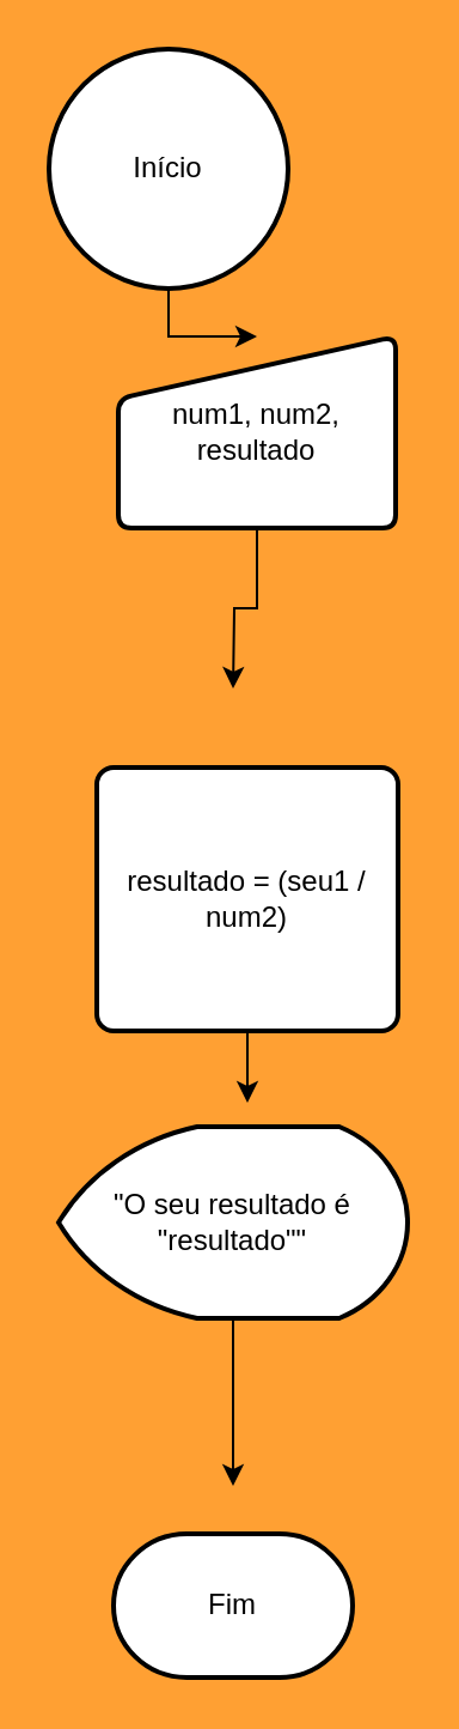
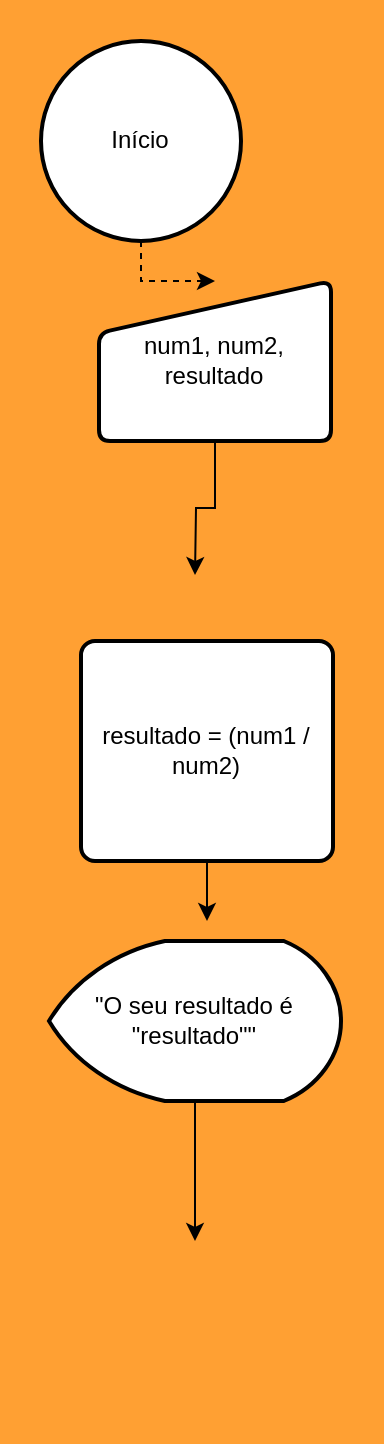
  <mxCell id="0" />
  <mxCell id="1" parent="0" />
- <mxCell id="2" style="edgeStyle=orthogonalEdgeStyle;rounded=0;orthogonalLoop=1;jettySize=auto;html=1;exitX=0.5;exitY=1;exitDx=0;exitDy=0;exitPerimeter=0;entryX=0.5;entryY=0;entryDx=0;entryDy=0;" edge="1" parent="1" source="3" target="5"><mxGeometry relative="1" as="geometry" /></mxCell>
+ <mxCell id="2" style="edgeStyle=orthogonalEdgeStyle;rounded=0;orthogonalLoop=1;jettySize=auto;html=1;exitX=0.5;exitY=1;exitDx=0;exitDy=0;exitPerimeter=0;entryX=0.5;entryY=0;entryDx=0;entryDy=0;dashed=1;" edge="1" parent="1" source="3" target="5"><mxGeometry relative="1" as="geometry" /></mxCell>
  <mxCell id="3" value="Início" style="strokeWidth=2;html=1;shape=mxgraph.flowchart.start_2;whiteSpace=wrap;" vertex="1" parent="1"><mxGeometry x="20" y="20" width="100" height="100" as="geometry" /></mxCell>
  <mxCell id="4" style="edgeStyle=orthogonalEdgeStyle;rounded=0;orthogonalLoop=1;jettySize=auto;html=1;exitX=0.5;exitY=1;exitDx=0;exitDy=0;" edge="1" parent="1" source="5"><mxGeometry relative="1" as="geometry"><mxPoint x="97" y="287" as="targetPoint" /></mxGeometry></mxCell>
  <mxCell id="5" value="num1, num2, resultado" style="html=1;strokeWidth=2;shape=manualInput;whiteSpace=wrap;rounded=1;size=26;arcSize=11;" vertex="1" parent="1"><mxGeometry x="49" y="140" width="116" height="80" as="geometry" /></mxCell>
  <mxCell id="6" style="edgeStyle=orthogonalEdgeStyle;rounded=0;orthogonalLoop=1;jettySize=auto;html=1;exitX=0.5;exitY=1;exitDx=0;exitDy=0;" edge="1" parent="1" source="7"><mxGeometry relative="1" as="geometry"><mxPoint x="103" y="460" as="targetPoint" /></mxGeometry></mxCell>
- <mxCell id="7" value="resultado = (seu1 / num2)" style="rounded=1;whiteSpace=wrap;html=1;absoluteArcSize=1;arcSize=14;strokeWidth=2;" vertex="1" parent="1"><mxGeometry x="40" y="320" width="126" height="110" as="geometry" /></mxCell>
+ <mxCell id="7" value="resultado = (num1 / num2)" style="rounded=1;whiteSpace=wrap;html=1;absoluteArcSize=1;arcSize=14;strokeWidth=2;" vertex="1" parent="1"><mxGeometry x="40" y="320" width="126" height="110" as="geometry" /></mxCell>
  <mxCell id="8" style="edgeStyle=orthogonalEdgeStyle;rounded=0;orthogonalLoop=1;jettySize=auto;html=1;exitX=0.5;exitY=1;exitDx=0;exitDy=0;exitPerimeter=0;" edge="1" parent="1" source="9"><mxGeometry relative="1" as="geometry"><mxPoint x="97" y="620" as="targetPoint" /></mxGeometry></mxCell>
  <mxCell id="9" value="&quot;O seu resultado é &quot;resultado&quot;&quot;" style="strokeWidth=2;html=1;shape=mxgraph.flowchart.display;whiteSpace=wrap;" vertex="1" parent="1"><mxGeometry x="24" y="470" width="146" height="80" as="geometry" /></mxCell>
- <mxCell id="10" value="Fim" style="strokeWidth=2;html=1;shape=mxgraph.flowchart.terminator;whiteSpace=wrap;" vertex="1" parent="1"><mxGeometry x="47" y="640" width="100" height="60" as="geometry" /></mxCell>
